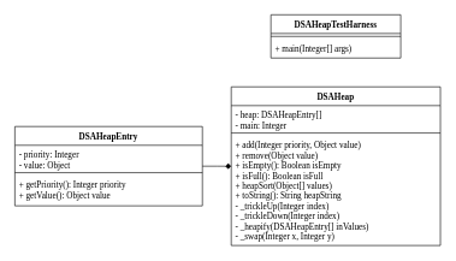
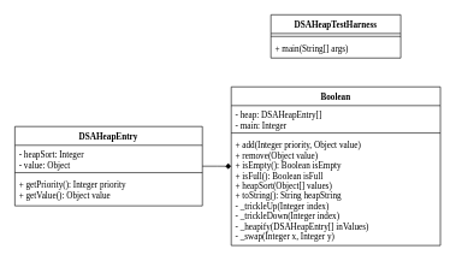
  <mxCell id="0" />
  <mxCell id="1" parent="0" />
  <mxCell id="2" style="edgeStyle=orthogonalEdgeStyle;rounded=0;orthogonalLoop=1;jettySize=auto;html=1;exitX=1;exitY=0.5;exitDx=0;exitDy=0;entryX=0;entryY=0.277;entryDx=0;entryDy=0;entryPerimeter=0;endArrow=diamond;endFill=1;" edge="1" parent="1" source="10" target="6"><mxGeometry relative="1" as="geometry" /></mxCell>
- <mxCell id="3" value="DSAHeap" style="swimlane;fontStyle=1;align=center;verticalAlign=top;childLayout=stackLayout;horizontal=1;startSize=26;horizontalStack=0;resizeParent=1;resizeParentMax=0;resizeLast=0;collapsible=1;marginBottom=0;fontFamily=Fira Code;" parent="1" vertex="1"><mxGeometry x="320" y="120" width="290" height="220" as="geometry" /></mxCell>
+ <mxCell id="3" value="Boolean" style="swimlane;fontStyle=1;align=center;verticalAlign=top;childLayout=stackLayout;horizontal=1;startSize=26;horizontalStack=0;resizeParent=1;resizeParentMax=0;resizeLast=0;collapsible=1;marginBottom=0;fontFamily=Fira Code;" parent="1" vertex="1"><mxGeometry x="320" y="120" width="290" height="220" as="geometry" /></mxCell>
  <mxCell id="4" value="- heap: DSAHeapEntry[]&#10;- main: Integer" style="text;strokeColor=none;fillColor=none;align=left;verticalAlign=top;spacingLeft=4;spacingRight=4;overflow=hidden;rotatable=0;points=[[0,0.5],[1,0.5]];portConstraint=eastwest;fontFamily=Fira Code;" parent="3" vertex="1"><mxGeometry y="26" width="290" height="34" as="geometry" /></mxCell>
  <mxCell id="5" value="" style="line;strokeWidth=1;fillColor=none;align=left;verticalAlign=middle;spacingTop=-1;spacingLeft=3;spacingRight=3;rotatable=0;labelPosition=right;points=[];portConstraint=eastwest;" parent="3" vertex="1"><mxGeometry y="60" width="290" height="8" as="geometry" /></mxCell>
  <mxCell id="6" value="+ add(Integer priority, Object value)&#10;+ remove(Object value)&#10;+ isEmpty(): Boolean isEmpty&#10;+ isFull(): Boolean isFull&#10;+ heapSort(Object[] values)&#10;+ toString(): String heapString&#10;- _trickleUp(Integer index)&#10;- _trickleDown(Integer index)&#10;- _heapify(DSAHeapEntry[] inValues)&#10;- _swap(Integer x, Integer y)" style="text;strokeColor=none;fillColor=none;align=left;verticalAlign=top;spacingLeft=4;spacingRight=4;overflow=hidden;rotatable=0;points=[[0,0.5],[1,0.5]];portConstraint=eastwest;fontFamily=Fira Code;" parent="3" vertex="1"><mxGeometry y="68" width="290" height="152" as="geometry" /></mxCell>
  <mxCell id="7" value="DSAHeapTestHarness" style="swimlane;fontStyle=1;align=center;verticalAlign=top;childLayout=stackLayout;horizontal=1;startSize=26;horizontalStack=0;resizeParent=1;resizeParentMax=0;resizeLast=0;collapsible=1;marginBottom=0;fontFamily=Fira Code;" parent="1" vertex="1"><mxGeometry x="375" y="20" width="180" height="60" as="geometry" /></mxCell>
  <mxCell id="8" value="" style="line;strokeWidth=1;fillColor=none;align=left;verticalAlign=middle;spacingTop=-1;spacingLeft=3;spacingRight=3;rotatable=0;labelPosition=right;points=[];portConstraint=eastwest;" parent="7" vertex="1"><mxGeometry y="26" width="180" height="8" as="geometry" /></mxCell>
- <mxCell id="9" value="+ main(Integer[] args)" style="text;strokeColor=none;fillColor=none;align=left;verticalAlign=top;spacingLeft=4;spacingRight=4;overflow=hidden;rotatable=0;points=[[0,0.5],[1,0.5]];portConstraint=eastwest;fontFamily=Fira Code;" parent="7" vertex="1"><mxGeometry y="34" width="180" height="26" as="geometry" /></mxCell>
+ <mxCell id="9" value="+ main(String[] args)" style="text;strokeColor=none;fillColor=none;align=left;verticalAlign=top;spacingLeft=4;spacingRight=4;overflow=hidden;rotatable=0;points=[[0,0.5],[1,0.5]];portConstraint=eastwest;fontFamily=Fira Code;" parent="7" vertex="1"><mxGeometry y="34" width="180" height="26" as="geometry" /></mxCell>
  <mxCell id="10" value="DSAHeapEntry" style="swimlane;fontStyle=1;align=center;verticalAlign=top;childLayout=stackLayout;horizontal=1;startSize=26;horizontalStack=0;resizeParent=1;resizeParentMax=0;resizeLast=0;collapsible=1;marginBottom=0;fontFamily=Fira Code;" parent="1" vertex="1"><mxGeometry x="20" y="175" width="260" height="110" as="geometry" /></mxCell>
- <mxCell id="11" value="- priority: Integer&#10;- value: Object" style="text;strokeColor=none;fillColor=none;align=left;verticalAlign=top;spacingLeft=4;spacingRight=4;overflow=hidden;rotatable=0;points=[[0,0.5],[1,0.5]];portConstraint=eastwest;fontFamily=Fira Code;" parent="10" vertex="1"><mxGeometry y="26" width="260" height="34" as="geometry" /></mxCell>
+ <mxCell id="11" value="- heapSort: Integer&#10;- value: Object" style="text;strokeColor=none;fillColor=none;align=left;verticalAlign=top;spacingLeft=4;spacingRight=4;overflow=hidden;rotatable=0;points=[[0,0.5],[1,0.5]];portConstraint=eastwest;fontFamily=Fira Code;" parent="10" vertex="1"><mxGeometry y="26" width="260" height="34" as="geometry" /></mxCell>
  <mxCell id="12" value="" style="line;strokeWidth=1;fillColor=none;align=left;verticalAlign=middle;spacingTop=-1;spacingLeft=3;spacingRight=3;rotatable=0;labelPosition=right;points=[];portConstraint=eastwest;" parent="10" vertex="1"><mxGeometry y="60" width="260" height="8" as="geometry" /></mxCell>
  <mxCell id="13" value="+ getPriority(): Integer priority&#10;+ getValue(): Object value&#10;" style="text;strokeColor=none;fillColor=none;align=left;verticalAlign=top;spacingLeft=4;spacingRight=4;overflow=hidden;rotatable=0;points=[[0,0.5],[1,0.5]];portConstraint=eastwest;fontFamily=Fira Code;" parent="10" vertex="1"><mxGeometry y="68" width="260" height="42" as="geometry" /></mxCell>
